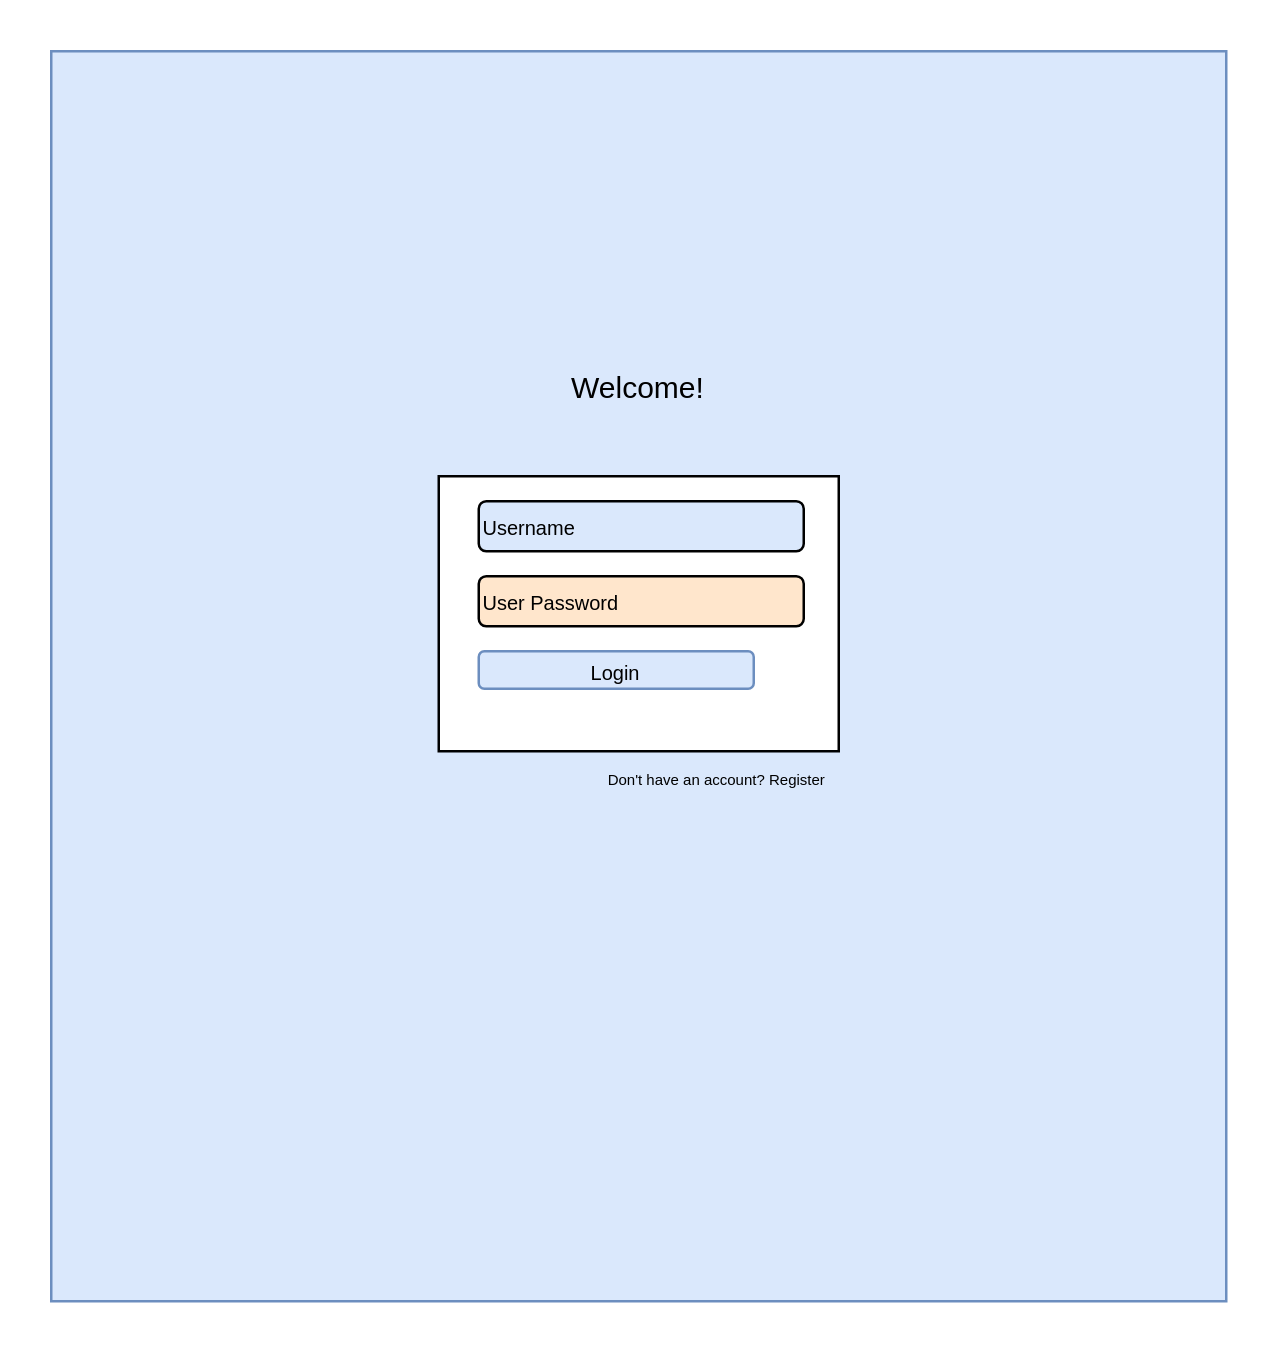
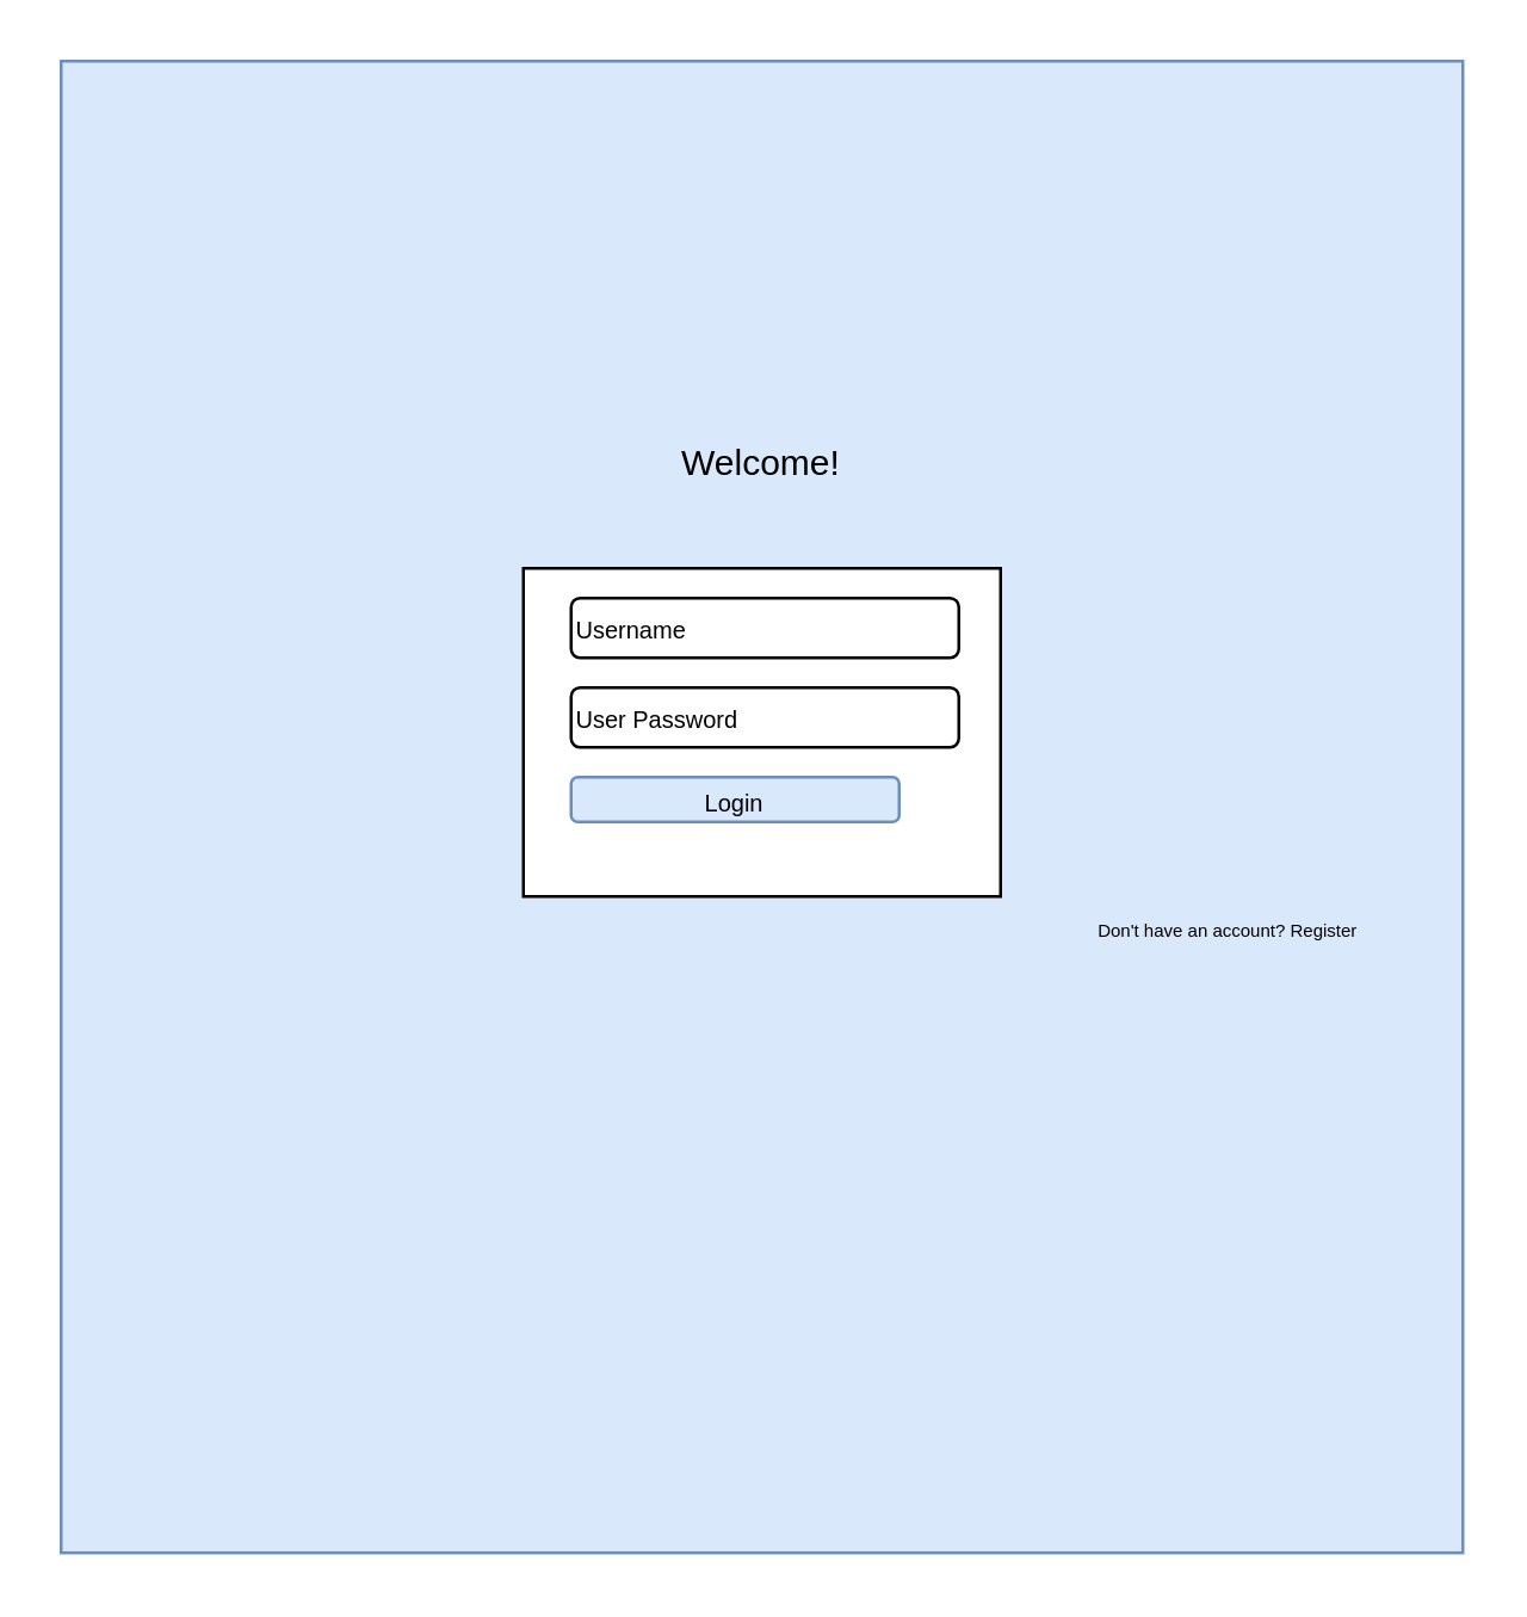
  <mxCell id="0" />
  <mxCell id="1" parent="0" />
  <mxCell id="2" value="" style="rounded=0;whiteSpace=wrap;html=1;movable=1;resizable=1;rotatable=1;deletable=1;editable=1;locked=0;connectable=1;fillColor=#dae8fc;strokeColor=#6c8ebf;" vertex="1" parent="1"><mxGeometry x="20" y="20" width="470" height="500" as="geometry" /></mxCell>
  <mxCell id="3" value="Welcome!" style="text;html=1;strokeColor=none;fillColor=none;align=center;verticalAlign=middle;whiteSpace=wrap;rounded=0;" vertex="1" parent="1"><mxGeometry x="225" y="140" width="60" height="30" as="geometry" /></mxCell>
  <mxCell id="4" value="" style="rounded=0;whiteSpace=wrap;html=1;" vertex="1" parent="1"><mxGeometry x="175" y="190" width="160" height="110" as="geometry" /></mxCell>
- <mxCell id="5" value="&lt;font style=&quot;font-size: 8px;&quot;&gt;Username&lt;/font&gt;" style="rounded=1;whiteSpace=wrap;html=1;align=left;fillColor=#dae8fc;" vertex="1" parent="1"><mxGeometry x="191" y="200" width="130" height="20" as="geometry" /></mxCell>
- <mxCell id="6" value="&lt;font style=&quot;font-size: 8px;&quot;&gt;User Password&lt;/font&gt;" style="rounded=1;whiteSpace=wrap;html=1;align=left;fillColor=#ffe6cc;" vertex="1" parent="1"><mxGeometry x="191" y="230" width="130" height="20" as="geometry" /></mxCell>
+ <mxCell id="5" value="&lt;font style=&quot;font-size: 8px;&quot;&gt;Username&lt;/font&gt;" style="rounded=1;whiteSpace=wrap;html=1;align=left;" vertex="1" parent="1"><mxGeometry x="191" y="200" width="130" height="20" as="geometry" /></mxCell>
+ <mxCell id="6" value="&lt;font style=&quot;font-size: 8px;&quot;&gt;User Password&lt;/font&gt;" style="rounded=1;whiteSpace=wrap;html=1;align=left;" vertex="1" parent="1"><mxGeometry x="191" y="230" width="130" height="20" as="geometry" /></mxCell>
  <mxCell id="7" value="&lt;font style=&quot;font-size: 8px;&quot;&gt;Login&lt;/font&gt;" style="rounded=1;whiteSpace=wrap;html=1;fillColor=#dae8fc;strokeColor=#6c8ebf;" vertex="1" parent="1"><mxGeometry x="191" y="260" width="110" height="15" as="geometry" /></mxCell>
- <mxCell id="8" value="&lt;font style=&quot;font-size: 6px;&quot;&gt;Don't have an account? Register&lt;/font&gt;" style="text;html=1;strokeColor=none;fillColor=none;align=center;verticalAlign=middle;whiteSpace=wrap;rounded=0;" vertex="1" parent="1"><mxGeometry x="238" y="300" width="97" height="20" as="geometry" /></mxCell>
+ <mxCell id="8" value="&lt;font style=&quot;font-size: 6px;&quot;&gt;Don't have an account? Register&lt;/font&gt;" style="text;html=1;strokeColor=none;fillColor=none;align=center;verticalAlign=middle;whiteSpace=wrap;rounded=0;" vertex="1" parent="1"><mxGeometry x="363" y="300" width="97" height="20" as="geometry" /></mxCell>
